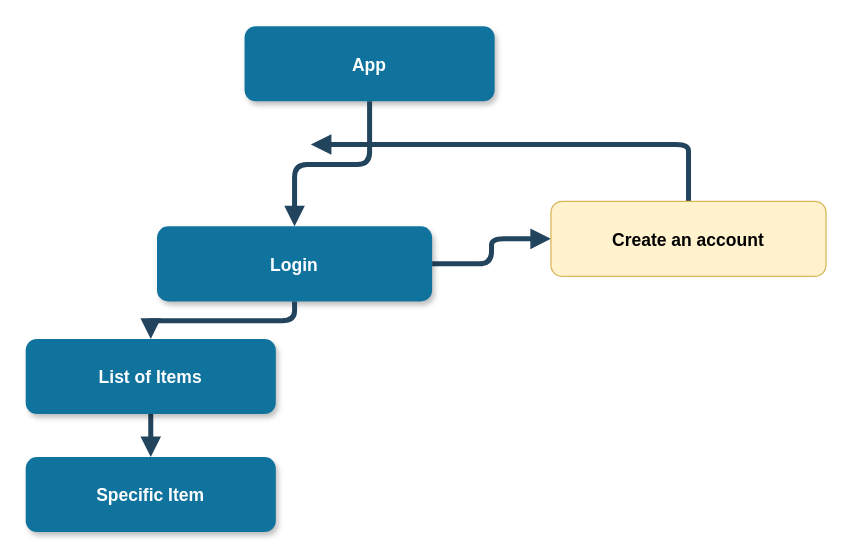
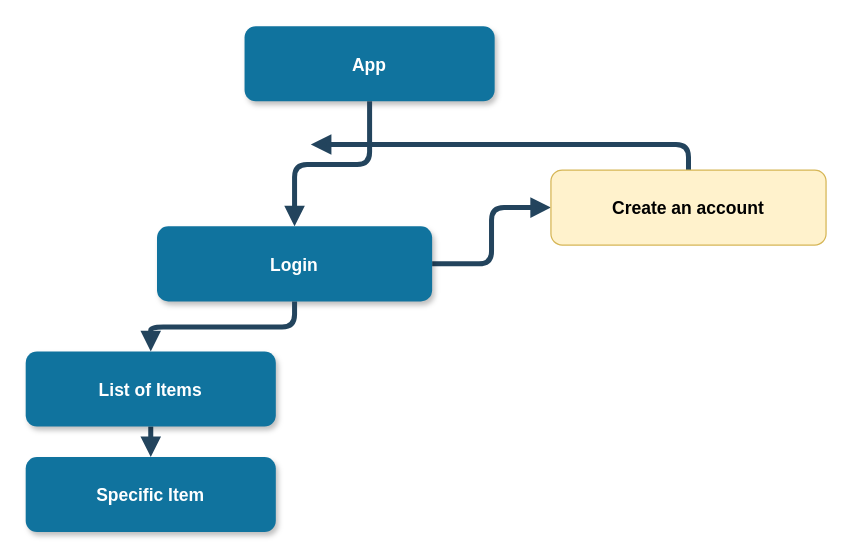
  <mxCell id="0" />
  <mxCell id="1" parent="0" />
  <mxCell id="2" value="App" style="rounded=1;fillColor=#10739E;strokeColor=none;shadow=1;gradientColor=none;fontStyle=1;fontColor=#FFFFFF;fontSize=14;" parent="1" vertex="1"><mxGeometry x="195" y="20.5" width="200" height="60" as="geometry" /></mxCell>
  <mxCell id="3" value="" style="edgeStyle=orthogonalEdgeStyle;rounded=1;orthogonalLoop=1;jettySize=auto;html=1;strokeColor=#23445D;strokeWidth=4;endArrow=block;endFill=1;" edge="1" parent="1" source="4" target="6"><mxGeometry relative="1" as="geometry" /></mxCell>
  <mxCell id="4" value="Login" style="rounded=1;fillColor=#10739E;strokeColor=none;shadow=1;gradientColor=none;fontStyle=1;fontColor=#FFFFFF;fontSize=14;" parent="1" vertex="1"><mxGeometry x="125" y="180.5" width="220" height="60" as="geometry" /></mxCell>
  <mxCell id="5" value="" style="edgeStyle=orthogonalEdgeStyle;rounded=1;orthogonalLoop=1;jettySize=auto;html=1;endArrow=block;endFill=1;strokeColor=#23445D;strokeWidth=4;" edge="1" parent="1" source="6"><mxGeometry relative="1" as="geometry"><mxPoint x="248" y="115" as="targetPoint" /><Array as="points"><mxPoint x="550" y="135" /><mxPoint x="550" y="135" /></Array></mxGeometry></mxCell>
- <mxCell id="6" value="Create an account" style="rounded=1;shadow=0;fontStyle=1;fontSize=14;comic=0;glass=0;fillColor=#fff2cc;strokeColor=#d6b656;" vertex="1" parent="1"><mxGeometry x="440" y="160.5" width="220" height="60" as="geometry" /></mxCell>
+ <mxCell id="6" value="Create an account" style="rounded=1;shadow=0;fontStyle=1;fontSize=14;comic=0;glass=0;fillColor=#fff2cc;strokeColor=#d6b656;" vertex="1" parent="1"><mxGeometry x="440" y="135.5" width="220" height="60" as="geometry" /></mxCell>
  <mxCell id="7" value="" style="edgeStyle=orthogonalEdgeStyle;rounded=1;orthogonalLoop=1;jettySize=auto;html=1;strokeWidth=4;endArrow=block;endFill=1;strokeColor=#23445D;" edge="1" parent="1" source="8" target="9"><mxGeometry relative="1" as="geometry" /></mxCell>
- <mxCell id="8" value="List of Items" style="rounded=1;fillColor=#10739E;strokeColor=none;shadow=1;gradientColor=none;fontStyle=1;fontColor=#FFFFFF;fontSize=14;" parent="1" vertex="1"><mxGeometry x="20" y="270.5" width="200" height="60" as="geometry" /></mxCell>
+ <mxCell id="8" value="List of Items" style="rounded=1;fillColor=#10739E;strokeColor=none;shadow=1;gradientColor=none;fontStyle=1;fontColor=#FFFFFF;fontSize=14;" parent="1" vertex="1"><mxGeometry x="20" y="280.5" width="200" height="60" as="geometry" /></mxCell>
  <mxCell id="9" value="Specific Item" style="rounded=1;fillColor=#10739E;strokeColor=none;shadow=1;gradientColor=none;fontStyle=1;fontColor=#FFFFFF;fontSize=14;" vertex="1" parent="1"><mxGeometry x="20" y="365" width="200" height="60" as="geometry" /></mxCell>
  <mxCell id="10" value="" style="edgeStyle=elbowEdgeStyle;elbow=vertical;strokeWidth=4;endArrow=block;endFill=1;fontStyle=1;strokeColor=#23445D;" parent="1" source="2" target="4" edge="1"><mxGeometry x="22" y="165.5" width="100" height="100" as="geometry"><mxPoint x="-500" y="80.5" as="sourcePoint" /><mxPoint x="-400" y="-19.5" as="targetPoint" /></mxGeometry></mxCell>
  <mxCell id="11" value="" style="edgeStyle=elbowEdgeStyle;elbow=vertical;strokeWidth=4;endArrow=block;endFill=1;fontStyle=1;strokeColor=#23445D;" parent="1" source="4" target="8" edge="1"><mxGeometry x="22" y="165.5" width="100" height="100" as="geometry"><mxPoint x="-500" y="80.5" as="sourcePoint" /><mxPoint x="-400" y="-19.5" as="targetPoint" /></mxGeometry></mxCell>
